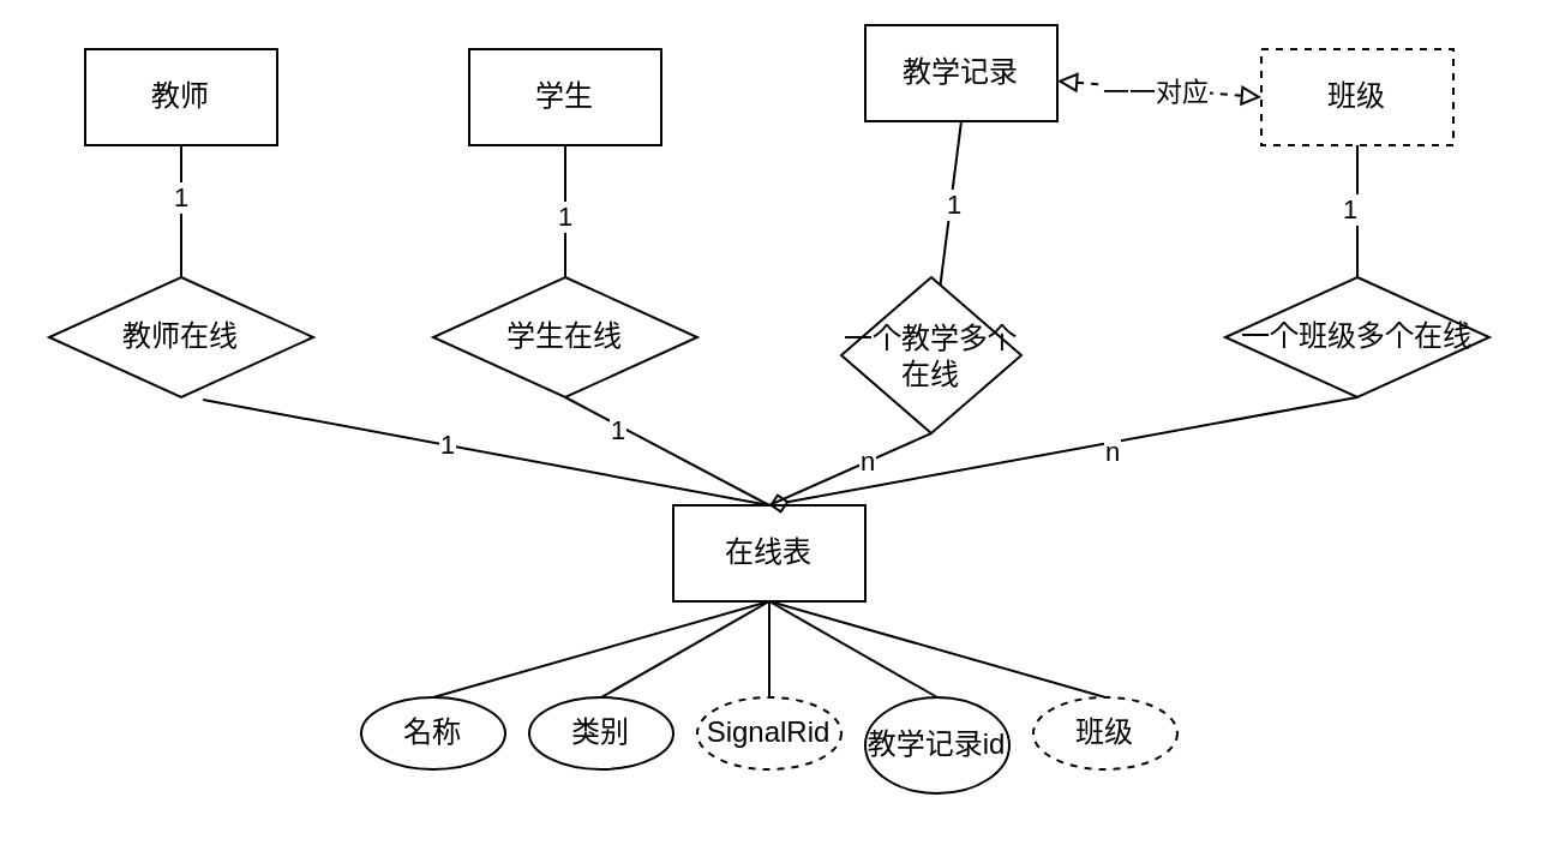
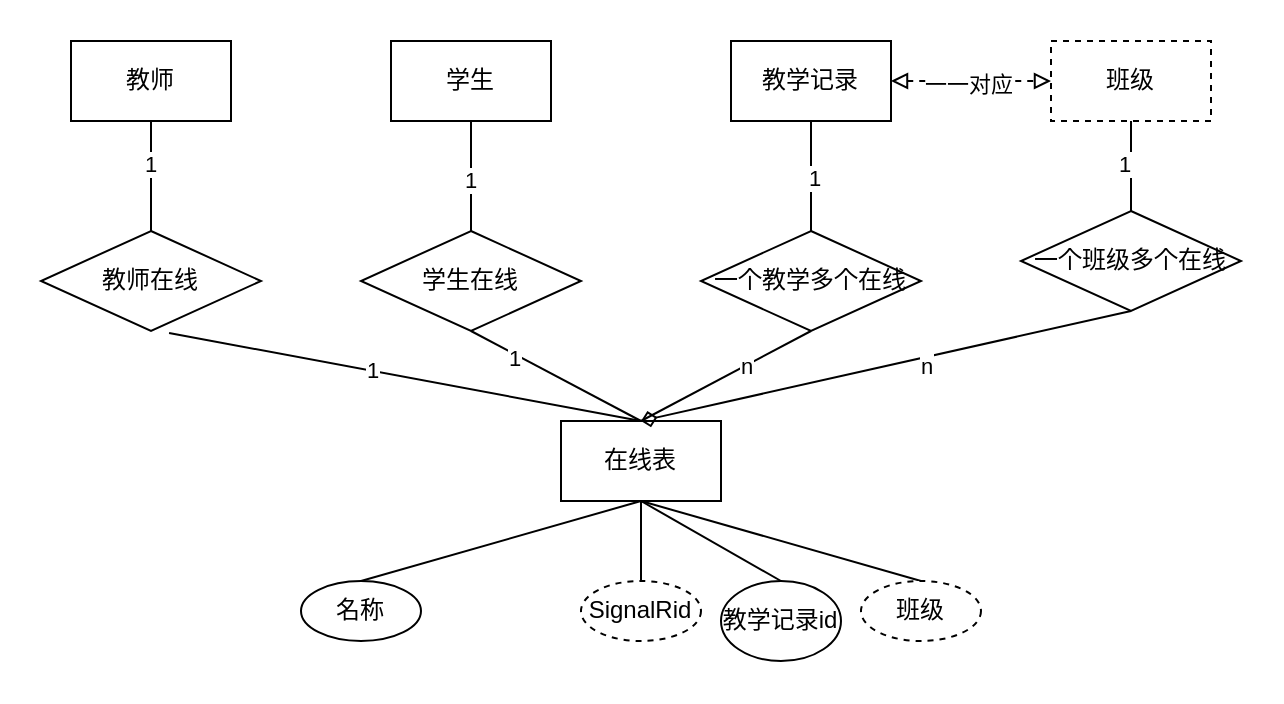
  <mxCell id="0" />
  <mxCell id="1" parent="0" />
  <mxCell id="2" value="在线表" style="rounded=0;whiteSpace=wrap;html=1;" vertex="1" parent="1"><mxGeometry x="280" y="210" width="80" height="40" as="geometry" /></mxCell>
  <mxCell id="3" style="edgeStyle=none;rounded=0;orthogonalLoop=1;jettySize=auto;html=1;exitX=0.5;exitY=0;exitDx=0;exitDy=0;entryX=0.5;entryY=1;entryDx=0;entryDy=0;endArrow=none;endFill=0;" edge="1" parent="1" source="4" target="2"><mxGeometry relative="1" as="geometry" /></mxCell>
  <mxCell id="4" value="名称" style="ellipse;whiteSpace=wrap;html=1;" vertex="1" parent="1"><mxGeometry x="150" y="290" width="60" height="30" as="geometry" /></mxCell>
- <mxCell id="5" style="edgeStyle=none;rounded=0;orthogonalLoop=1;jettySize=auto;html=1;exitX=0.5;exitY=0;exitDx=0;exitDy=0;entryX=0.5;entryY=1;entryDx=0;entryDy=0;endArrow=none;endFill=0;" edge="1" parent="1" source="6" target="2"><mxGeometry relative="1" as="geometry" /></mxCell>
- <mxCell id="6" value="类别" style="ellipse;whiteSpace=wrap;html=1;" vertex="1" parent="1"><mxGeometry x="220" y="290" width="60" height="30" as="geometry" /></mxCell>
  <mxCell id="7" style="edgeStyle=none;rounded=0;orthogonalLoop=1;jettySize=auto;html=1;exitX=0.5;exitY=0;exitDx=0;exitDy=0;endArrow=none;endFill=0;" edge="1" parent="1" source="8"><mxGeometry relative="1" as="geometry"><mxPoint x="320" y="250" as="targetPoint" /></mxGeometry></mxCell>
  <mxCell id="8" value="SignalRid" style="ellipse;whiteSpace=wrap;html=1;dashed=1;" vertex="1" parent="1"><mxGeometry x="290" y="290" width="60" height="30" as="geometry" /></mxCell>
  <mxCell id="9" style="edgeStyle=none;rounded=0;orthogonalLoop=1;jettySize=auto;html=1;exitX=0.5;exitY=0;exitDx=0;exitDy=0;entryX=0.5;entryY=1;entryDx=0;entryDy=0;endArrow=none;endFill=0;" edge="1" parent="1" source="10" target="2"><mxGeometry relative="1" as="geometry" /></mxCell>
  <mxCell id="10" value="教学记录id" style="ellipse;whiteSpace=wrap;html=1;" vertex="1" parent="1"><mxGeometry x="360" y="290" width="60" height="40" as="geometry" /></mxCell>
  <mxCell id="11" style="edgeStyle=none;rounded=0;orthogonalLoop=1;jettySize=auto;html=1;exitX=0.5;exitY=0;exitDx=0;exitDy=0;endArrow=none;endFill=0;" edge="1" parent="1" source="12"><mxGeometry relative="1" as="geometry"><mxPoint x="320" y="250" as="targetPoint" /></mxGeometry></mxCell>
  <mxCell id="12" value="班级" style="ellipse;whiteSpace=wrap;html=1;dashed=1;" vertex="1" parent="1"><mxGeometry x="430" y="290" width="60" height="30" as="geometry" /></mxCell>
  <mxCell id="13" style="edgeStyle=none;rounded=0;orthogonalLoop=1;jettySize=auto;html=1;entryX=0.5;entryY=0;entryDx=0;entryDy=0;endArrow=none;endFill=0;" edge="1" parent="1" source="15" target="26"><mxGeometry relative="1" as="geometry" /></mxCell>
  <mxCell id="14" value="1" style="edgeLabel;html=1;align=center;verticalAlign=middle;resizable=0;points=[];" vertex="1" connectable="0" parent="13"><mxGeometry x="-0.253" y="-1" relative="1" as="geometry"><mxPoint as="offset" /></mxGeometry></mxCell>
  <mxCell id="15" value="教师" style="rounded=0;whiteSpace=wrap;html=1;" vertex="1" parent="1"><mxGeometry x="35" width="80" height="40" as="geometry" y="20" /></mxCell>
  <mxCell id="16" style="edgeStyle=none;rounded=0;orthogonalLoop=1;jettySize=auto;html=1;exitX=0.5;exitY=1;exitDx=0;exitDy=0;entryX=0.5;entryY=0;entryDx=0;entryDy=0;endArrow=none;endFill=0;" edge="1" parent="1" source="18" target="29"><mxGeometry relative="1" as="geometry" /></mxCell>
  <mxCell id="17" value="1" style="edgeLabel;html=1;align=center;verticalAlign=middle;resizable=0;points=[];" vertex="1" connectable="0" parent="16"><mxGeometry x="0.067" y="-1" relative="1" as="geometry"><mxPoint as="offset" /></mxGeometry></mxCell>
  <mxCell id="18" value="学生" style="rounded=0;whiteSpace=wrap;html=1;" vertex="1" parent="1"><mxGeometry x="195" width="80" height="40" as="geometry" y="20" /></mxCell>
  <mxCell id="19" style="edgeStyle=none;rounded=0;orthogonalLoop=1;jettySize=auto;html=1;exitX=0.5;exitY=1;exitDx=0;exitDy=0;endArrow=none;endFill=0;" edge="1" parent="1" source="23" target="32"><mxGeometry relative="1" as="geometry" /></mxCell>
  <mxCell id="20" value="1" style="edgeLabel;html=1;align=center;verticalAlign=middle;resizable=0;points=[];" vertex="1" connectable="0" parent="19"><mxGeometry x="0.013" y="1" relative="1" as="geometry"><mxPoint as="offset" /></mxGeometry></mxCell>
  <mxCell id="21" style="edgeStyle=none;rounded=0;orthogonalLoop=1;jettySize=auto;html=1;entryX=0;entryY=0.5;entryDx=0;entryDy=0;endArrow=block;endFill=0;dashed=1;startArrow=block;startFill=0;" edge="1" parent="1" source="23" target="35"><mxGeometry relative="1" as="geometry" /></mxCell>
  <mxCell id="22" value="一一对应" style="edgeLabel;html=1;align=center;verticalAlign=middle;resizable=0;points=[];" vertex="1" connectable="0" parent="21"><mxGeometry x="-0.05" y="-1" relative="1" as="geometry"><mxPoint as="offset" /></mxGeometry></mxCell>
- <mxCell id="23" value="教学记录" style="rounded=0;whiteSpace=wrap;html=1;" vertex="1" parent="1"><mxGeometry x="360" y="10" width="80" height="40" as="geometry" /></mxCell>
+ <mxCell id="23" value="教学记录" style="rounded=0;whiteSpace=wrap;html=1;" vertex="1" parent="1"><mxGeometry x="365" width="80" height="40" as="geometry" y="20" /></mxCell>
  <mxCell id="24" style="rounded=0;orthogonalLoop=1;jettySize=auto;html=1;entryX=0.5;entryY=0;entryDx=0;entryDy=0;endArrow=none;endFill=0;exitX=0.582;exitY=1.02;exitDx=0;exitDy=0;exitPerimeter=0;" edge="1" parent="1" source="26" target="2"><mxGeometry relative="1" as="geometry" /></mxCell>
  <mxCell id="25" value="1" style="edgeLabel;html=1;align=center;verticalAlign=middle;resizable=0;points=[];" vertex="1" connectable="0" parent="24"><mxGeometry x="-0.144" relative="1" as="geometry"><mxPoint as="offset" /></mxGeometry></mxCell>
  <mxCell id="26" value="教师在线" style="rhombus;whiteSpace=wrap;html=1;" vertex="1" parent="1"><mxGeometry y="115" width="110" height="50" as="geometry" x="20" /></mxCell>
  <mxCell id="27" style="edgeStyle=none;rounded=0;orthogonalLoop=1;jettySize=auto;html=1;exitX=0.5;exitY=1;exitDx=0;exitDy=0;endArrow=none;endFill=0;" edge="1" parent="1" source="29"><mxGeometry relative="1" as="geometry"><mxPoint x="320" y="210" as="targetPoint" /></mxGeometry></mxCell>
  <mxCell id="28" value="1" style="edgeLabel;html=1;align=center;verticalAlign=middle;resizable=0;points=[];" vertex="1" connectable="0" parent="27"><mxGeometry x="-0.488" y="-2" relative="1" as="geometry"><mxPoint as="offset" /></mxGeometry></mxCell>
  <mxCell id="29" value="学生在线" style="rhombus;whiteSpace=wrap;html=1;" vertex="1" parent="1"><mxGeometry x="180" y="115" width="110" height="50" as="geometry" /></mxCell>
  <mxCell id="30" style="edgeStyle=none;rounded=0;orthogonalLoop=1;jettySize=auto;html=1;exitX=0.5;exitY=1;exitDx=0;exitDy=0;endArrow=none;endFill=0;" edge="1" parent="1" source="32"><mxGeometry relative="1" as="geometry"><mxPoint x="320" y="210" as="targetPoint" /></mxGeometry></mxCell>
  <mxCell id="31" value="n" style="edgeLabel;html=1;align=center;verticalAlign=middle;resizable=0;points=[];" vertex="1" connectable="0" parent="30"><mxGeometry x="-0.228" relative="1" as="geometry"><mxPoint as="offset" /></mxGeometry></mxCell>
- <mxCell id="32" value="一个教学多个在线" style="rhombus;whiteSpace=wrap;html=1;" vertex="1" parent="1"><mxGeometry x="350" y="115" width="75" height="65" as="geometry" /></mxCell>
+ <mxCell id="32" value="一个教学多个在线" style="rhombus;whiteSpace=wrap;html=1;" vertex="1" parent="1"><mxGeometry x="350" y="115" width="110" height="50" as="geometry" /></mxCell>
  <mxCell id="33" style="edgeStyle=orthogonalEdgeStyle;rounded=0;orthogonalLoop=1;jettySize=auto;html=1;entryX=0.5;entryY=0;entryDx=0;entryDy=0;endArrow=none;endFill=0;" edge="1" parent="1" source="35" target="38"><mxGeometry relative="1" as="geometry" /></mxCell>
  <mxCell id="34" value="1" style="edgeLabel;html=1;align=center;verticalAlign=middle;resizable=0;points=[];" vertex="1" connectable="0" parent="33"><mxGeometry x="-0.054" y="-4" relative="1" as="geometry"><mxPoint as="offset" /></mxGeometry></mxCell>
  <mxCell id="35" value="班级" style="rounded=0;whiteSpace=wrap;html=1;dashed=1;" vertex="1" parent="1"><mxGeometry x="525" width="80" height="40" as="geometry" y="20" /></mxCell>
  <mxCell id="36" style="edgeStyle=none;rounded=0;orthogonalLoop=1;jettySize=auto;html=1;exitX=0.5;exitY=1;exitDx=0;exitDy=0;entryX=0.5;entryY=0;entryDx=0;entryDy=0;endArrow=diamond;endFill=0;" edge="1" parent="1" source="38" target="2"><mxGeometry relative="1" as="geometry" /></mxCell>
  <mxCell id="37" value="n" style="edgeLabel;html=1;align=center;verticalAlign=middle;resizable=0;points=[];" vertex="1" connectable="0" parent="36"><mxGeometry x="-0.153" y="4" relative="1" as="geometry"><mxPoint as="offset" /></mxGeometry></mxCell>
- <mxCell id="38" value="一个班级多个在线" style="rhombus;whiteSpace=wrap;html=1;" vertex="1" parent="1"><mxGeometry x="510" y="115" width="110" height="50" as="geometry" /></mxCell>
+ <mxCell id="38" value="一个班级多个在线" style="rhombus;whiteSpace=wrap;html=1;" vertex="1" parent="1"><mxGeometry x="510" y="105" width="110" height="50" as="geometry" /></mxCell>
